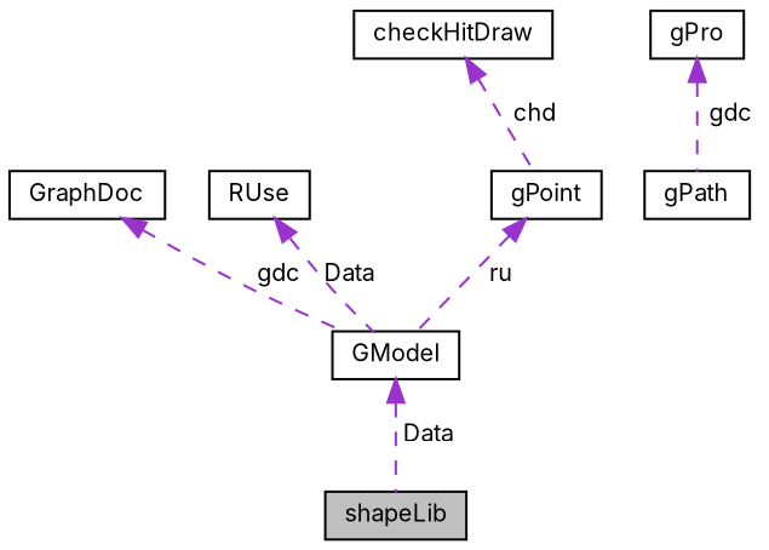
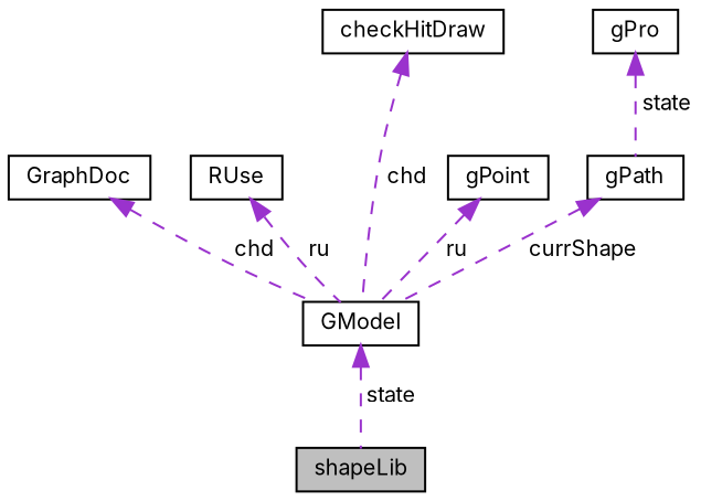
  digraph {
    fontname=Inter
    node [color=black fillcolor=white fontname=Inter fontsize=10 shape=record style=filled]
    edge [color=darkorchid3 dir=back fontname=Inter fontsize=10 labelfontname=Helvetica labelfontsize=10 style=dashed]
    n1 [fillcolor=grey75 fontcolor=black height=0.2 label=shapeLib width=0.4]
    n2 [height=0.2 label=GModel width=0.4]
    n3 [height=0.2 label=GraphDoc width=0.4]
    n4 [height=0.2 label=RUse width=0.4]
    n5 [height=0.2 label=gPoint width=0.4]
    n6 [height=0.2 label=gPath width=0.4]
    n7 [height=0.2 label=gPro width=0.4]
    n8 [height=0.2 label=checkHitDraw width=0.4]
-   n2 -> n1 [label=" Data"]
-   n3 -> n2 [label=" gdc"]
-   n4 -> n2 [label=" Data"]
+   n2 -> n1 [label=" state"]
+   n3 -> n2 [label=" chd"]
+   n4 -> n2 [label=" ru"]
    n5 -> n2 [label=" ru"]
-   n7 -> n6 [label=" gdc"]
-   n8 -> n5 [label=" chd"]
+   n6 -> n2 [label=" currShape"]
+   n7 -> n6 [label=" state"]
+   n8 -> n2 [label=" chd"]
  }
